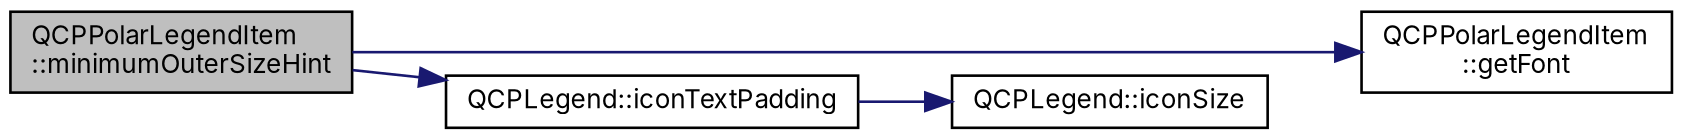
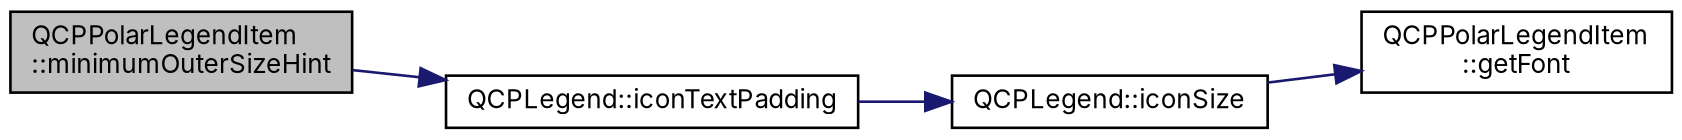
  digraph {
    fontname=Inter
    rankdir=LR
    node [color=black fillcolor=white fontname=Inter fontsize=10 shape=record style=filled]
    edge [color=midnightblue fontname=Inter fontsize=10 labelfontname=Helvetica labelfontsize=10 style=solid]
    n1 [fillcolor=grey75 fontcolor=black height=0.2 label="QCPPolarLegendItem\l::minimumOuterSizeHint" width=0.4]
    n2 [height=0.2 label="QCPPolarLegendItem\l::getFont" width=0.4]
    n3 [height=0.2 label="QCPLegend::iconTextPadding" width=0.4]
    n4 [height=0.2 label="QCPLegend::iconSize" width=0.4]
-   n1 -> n2
+   n4 -> n2
    n1 -> n3
    n3 -> n4
  }
